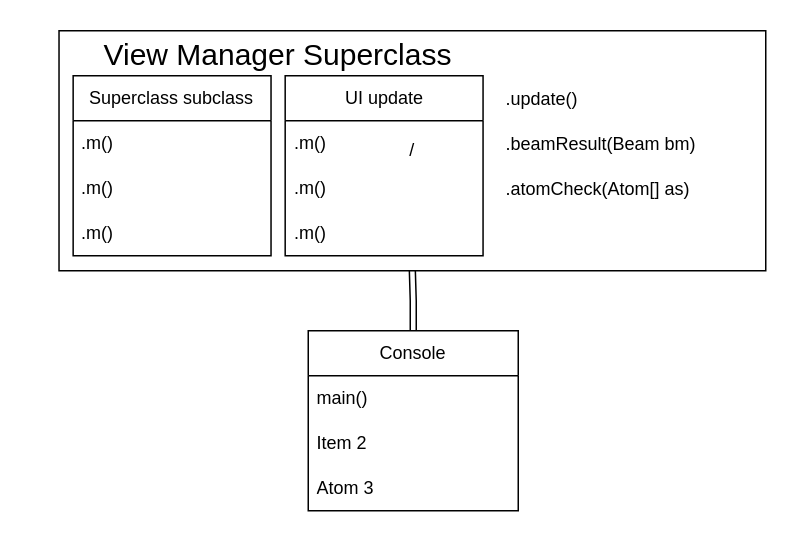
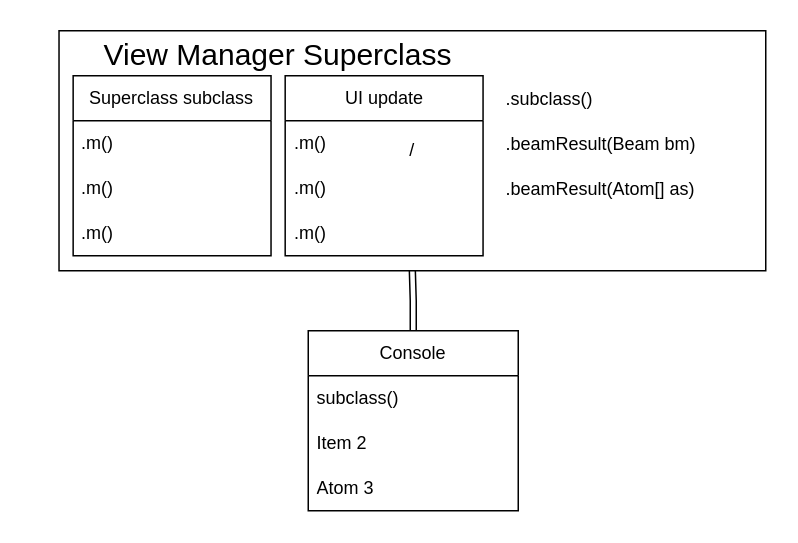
  <mxCell id="0" />
  <mxCell id="1" parent="0" />
  <mxCell id="2" value="" style="group" vertex="1" connectable="0" parent="1"><mxGeometry x="20" y="20" width="490" height="160" as="geometry" /></mxCell>
  <mxCell id="3" value="/" style="rounded=0;whiteSpace=wrap;html=1;fontStyle=0;startSize=30;" vertex="1" parent="2"><mxGeometry x="18.846" width="471.154" height="160" as="geometry" /></mxCell>
  <mxCell id="4" value="Superclass subclass" style="swimlane;fontStyle=0;childLayout=stackLayout;horizontal=1;startSize=30;horizontalStack=0;resizeParent=1;resizeParentMax=0;resizeLast=0;collapsible=1;marginBottom=0;whiteSpace=wrap;html=1;rounded=0;swimlaneLine=1;" vertex="1" parent="2"><mxGeometry x="28.269" y="30" width="131.923" height="120" as="geometry" /></mxCell>
  <mxCell id="5" value=".m()" style="text;strokeColor=none;fillColor=none;align=left;verticalAlign=middle;spacingLeft=4;spacingRight=4;overflow=hidden;points=[[0,0.5],[1,0.5]];portConstraint=eastwest;rotatable=0;whiteSpace=wrap;html=1;" vertex="1" parent="4"><mxGeometry y="30" width="131.923" height="30" as="geometry" /></mxCell>
  <mxCell id="6" value=".m()" style="text;strokeColor=none;fillColor=none;align=left;verticalAlign=middle;spacingLeft=4;spacingRight=4;overflow=hidden;points=[[0,0.5],[1,0.5]];portConstraint=eastwest;rotatable=0;whiteSpace=wrap;html=1;" vertex="1" parent="4"><mxGeometry y="60" width="131.923" height="30" as="geometry" /></mxCell>
  <mxCell id="7" value=".m()" style="text;strokeColor=none;fillColor=none;align=left;verticalAlign=middle;spacingLeft=4;spacingRight=4;overflow=hidden;points=[[0,0.5],[1,0.5]];portConstraint=eastwest;rotatable=0;whiteSpace=wrap;html=1;" vertex="1" parent="4"><mxGeometry y="90" width="131.923" height="30" as="geometry" /></mxCell>
  <mxCell id="8" value="&lt;font style=&quot;font-size: 20px;&quot;&gt;View Manager Superclass&lt;/font&gt;" style="text;html=1;strokeColor=none;fillColor=none;align=center;verticalAlign=middle;whiteSpace=wrap;rounded=0;" vertex="1" parent="2"><mxGeometry width="329.808" height="30" as="geometry" /></mxCell>
  <mxCell id="9" value="UI update" style="swimlane;fontStyle=0;childLayout=stackLayout;horizontal=1;startSize=30;horizontalStack=0;resizeParent=1;resizeParentMax=0;resizeLast=0;collapsible=1;marginBottom=0;whiteSpace=wrap;html=1;" vertex="1" parent="2"><mxGeometry x="169.615" y="30" width="131.923" height="120" as="geometry" /></mxCell>
  <mxCell id="10" value=".m()" style="text;strokeColor=none;fillColor=none;align=left;verticalAlign=middle;spacingLeft=4;spacingRight=4;overflow=hidden;points=[[0,0.5],[1,0.5]];portConstraint=eastwest;rotatable=0;whiteSpace=wrap;html=1;" vertex="1" parent="9"><mxGeometry y="30" width="131.923" height="30" as="geometry" /></mxCell>
  <mxCell id="11" value=".m()" style="text;strokeColor=none;fillColor=none;align=left;verticalAlign=middle;spacingLeft=4;spacingRight=4;overflow=hidden;points=[[0,0.5],[1,0.5]];portConstraint=eastwest;rotatable=0;whiteSpace=wrap;html=1;" vertex="1" parent="9"><mxGeometry y="60" width="131.923" height="30" as="geometry" /></mxCell>
  <mxCell id="12" value=".m()" style="text;strokeColor=none;fillColor=none;align=left;verticalAlign=middle;spacingLeft=4;spacingRight=4;overflow=hidden;points=[[0,0.5],[1,0.5]];portConstraint=eastwest;rotatable=0;whiteSpace=wrap;html=1;" vertex="1" parent="9"><mxGeometry y="90" width="131.923" height="30" as="geometry" /></mxCell>
  <mxCell id="13" value="" style="swimlane;fontStyle=0;childLayout=stackLayout;horizontal=1;startSize=30;horizontalStack=0;resizeParent=1;resizeParentMax=0;resizeLast=0;collapsible=1;marginBottom=0;whiteSpace=wrap;html=1;swimlaneLine=0;strokeColor=none;" vertex="1" parent="2"><mxGeometry x="310.962" y="1" width="169.615" height="120" as="geometry" /></mxCell>
- <mxCell id="14" value=".update()" style="text;strokeColor=none;fillColor=none;align=left;verticalAlign=middle;spacingLeft=4;spacingRight=4;overflow=hidden;points=[[0,0.5],[1,0.5]];portConstraint=eastwest;rotatable=0;whiteSpace=wrap;html=1;" vertex="1" parent="13"><mxGeometry y="30" width="169.615" height="30" as="geometry" /></mxCell>
+ <mxCell id="14" value=".subclass()" style="text;strokeColor=none;fillColor=none;align=left;verticalAlign=middle;spacingLeft=4;spacingRight=4;overflow=hidden;points=[[0,0.5],[1,0.5]];portConstraint=eastwest;rotatable=0;whiteSpace=wrap;html=1;" vertex="1" parent="13"><mxGeometry y="30" width="169.615" height="30" as="geometry" /></mxCell>
  <mxCell id="15" value=".beamResult(Beam bm)" style="text;strokeColor=none;fillColor=none;align=left;verticalAlign=middle;spacingLeft=4;spacingRight=4;overflow=hidden;points=[[0,0.5],[1,0.5]];portConstraint=eastwest;rotatable=0;whiteSpace=wrap;html=1;" vertex="1" parent="13"><mxGeometry y="60" width="169.615" height="30" as="geometry" /></mxCell>
- <mxCell id="16" value=".atomCheck(Atom[] as)" style="text;strokeColor=none;fillColor=none;align=left;verticalAlign=middle;spacingLeft=4;spacingRight=4;overflow=hidden;points=[[0,0.5],[1,0.5]];portConstraint=eastwest;rotatable=0;whiteSpace=wrap;html=1;" vertex="1" parent="13"><mxGeometry y="90" width="169.615" height="30" as="geometry" /></mxCell>
+ <mxCell id="16" value=".beamResult(Atom[] as)" style="text;strokeColor=none;fillColor=none;align=left;verticalAlign=middle;spacingLeft=4;spacingRight=4;overflow=hidden;points=[[0,0.5],[1,0.5]];portConstraint=eastwest;rotatable=0;whiteSpace=wrap;html=1;" vertex="1" parent="13"><mxGeometry y="90" width="169.615" height="30" as="geometry" /></mxCell>
  <mxCell id="17" value="" style="edgeStyle=orthogonalEdgeStyle;rounded=0;orthogonalLoop=1;jettySize=auto;html=1;shape=link;" edge="1" parent="1" source="18" target="3"><mxGeometry relative="1" as="geometry" /></mxCell>
  <mxCell id="18" value="Console" style="swimlane;fontStyle=0;childLayout=stackLayout;horizontal=1;startSize=30;horizontalStack=0;resizeParent=1;resizeParentMax=0;resizeLast=0;collapsible=1;marginBottom=0;whiteSpace=wrap;html=1;" vertex="1" parent="1"><mxGeometry x="205" y="220" width="140" height="120" as="geometry" /></mxCell>
- <mxCell id="19" value="main()" style="text;strokeColor=none;fillColor=none;align=left;verticalAlign=middle;spacingLeft=4;spacingRight=4;overflow=hidden;points=[[0,0.5],[1,0.5]];portConstraint=eastwest;rotatable=0;whiteSpace=wrap;html=1;" vertex="1" parent="18"><mxGeometry y="30" width="140" height="30" as="geometry" /></mxCell>
+ <mxCell id="19" value="subclass()" style="text;strokeColor=none;fillColor=none;align=left;verticalAlign=middle;spacingLeft=4;spacingRight=4;overflow=hidden;points=[[0,0.5],[1,0.5]];portConstraint=eastwest;rotatable=0;whiteSpace=wrap;html=1;" vertex="1" parent="18"><mxGeometry y="30" width="140" height="30" as="geometry" /></mxCell>
  <mxCell id="20" value="Item 2" style="text;strokeColor=none;fillColor=none;align=left;verticalAlign=middle;spacingLeft=4;spacingRight=4;overflow=hidden;points=[[0,0.5],[1,0.5]];portConstraint=eastwest;rotatable=0;whiteSpace=wrap;html=1;" vertex="1" parent="18"><mxGeometry y="60" width="140" height="30" as="geometry" /></mxCell>
  <mxCell id="21" value="Atom 3" style="text;strokeColor=none;fillColor=none;align=left;verticalAlign=middle;spacingLeft=4;spacingRight=4;overflow=hidden;points=[[0,0.5],[1,0.5]];portConstraint=eastwest;rotatable=0;whiteSpace=wrap;html=1;" vertex="1" parent="18"><mxGeometry y="90" width="140" height="30" as="geometry" /></mxCell>
